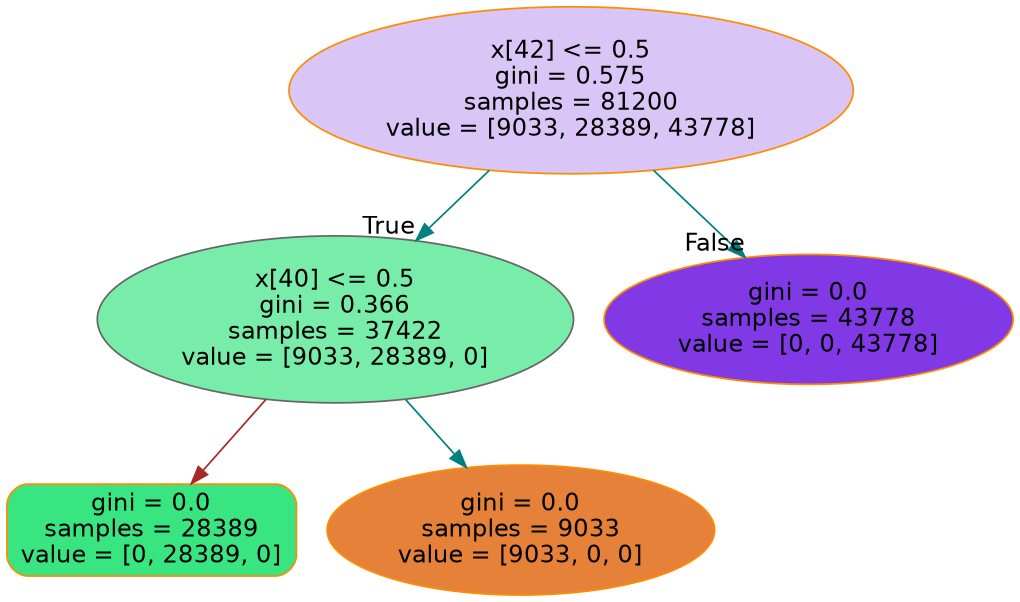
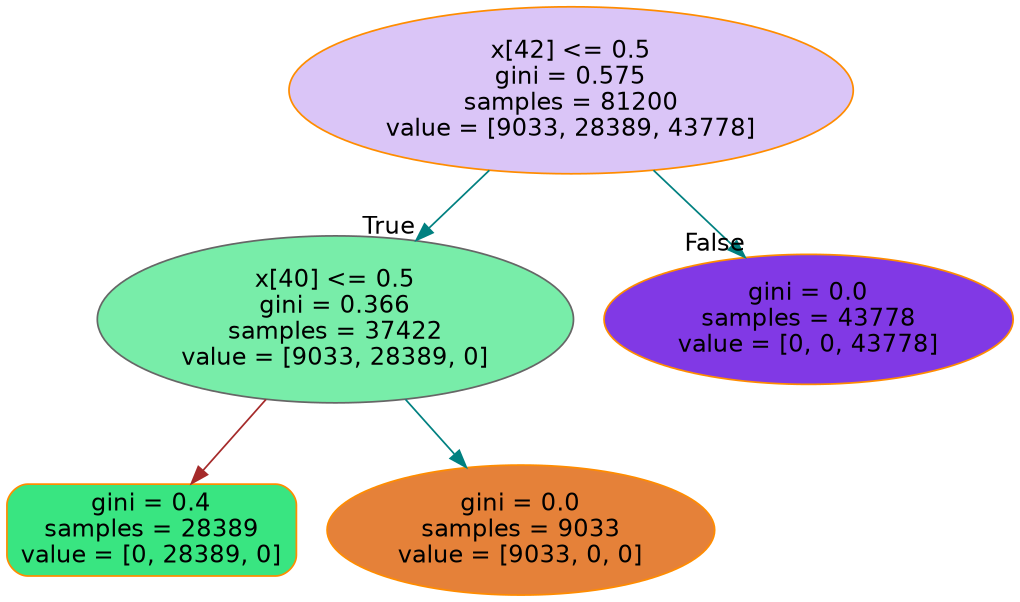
  digraph {
    node [color=darkorange fontname=helvetica shape=ellipse style="filled, rounded"]
    edge [fontname=helvetica color=teal]
    n1 [fillcolor="#dac5f7" label="x[42] <= 0.5\ngini = 0.575\nsamples = 81200\nvalue = [9033, 28389, 43778]"]
    n2 [color=gray40 fillcolor="#78eda9" label="x[40] <= 0.5\ngini = 0.366\nsamples = 37422\nvalue = [9033, 28389, 0]"]
    n3 [fillcolor="#8139e5" label="gini = 0.0\nsamples = 43778\nvalue = [0, 0, 43778]"]
-   n4 [fillcolor="#39e581" label="gini = 0.0\nsamples = 28389\nvalue = [0, 28389, 0]" shape=box]
+   n4 [fillcolor="#39e581" label="gini = 0.4\nsamples = 28389\nvalue = [0, 28389, 0]" shape=box]
    n5 [fillcolor="#e58139" label="gini = 0.0\nsamples = 9033\nvalue = [9033, 0, 0]"]
    n1 -> n2 [headlabel=True labelangle=45 labeldistance=2.5]
    n1 -> n3 [headlabel=False labelangle=-45 labeldistance=2.5]
    n2 -> n4 [color=brown]
    n2 -> n5
  }
